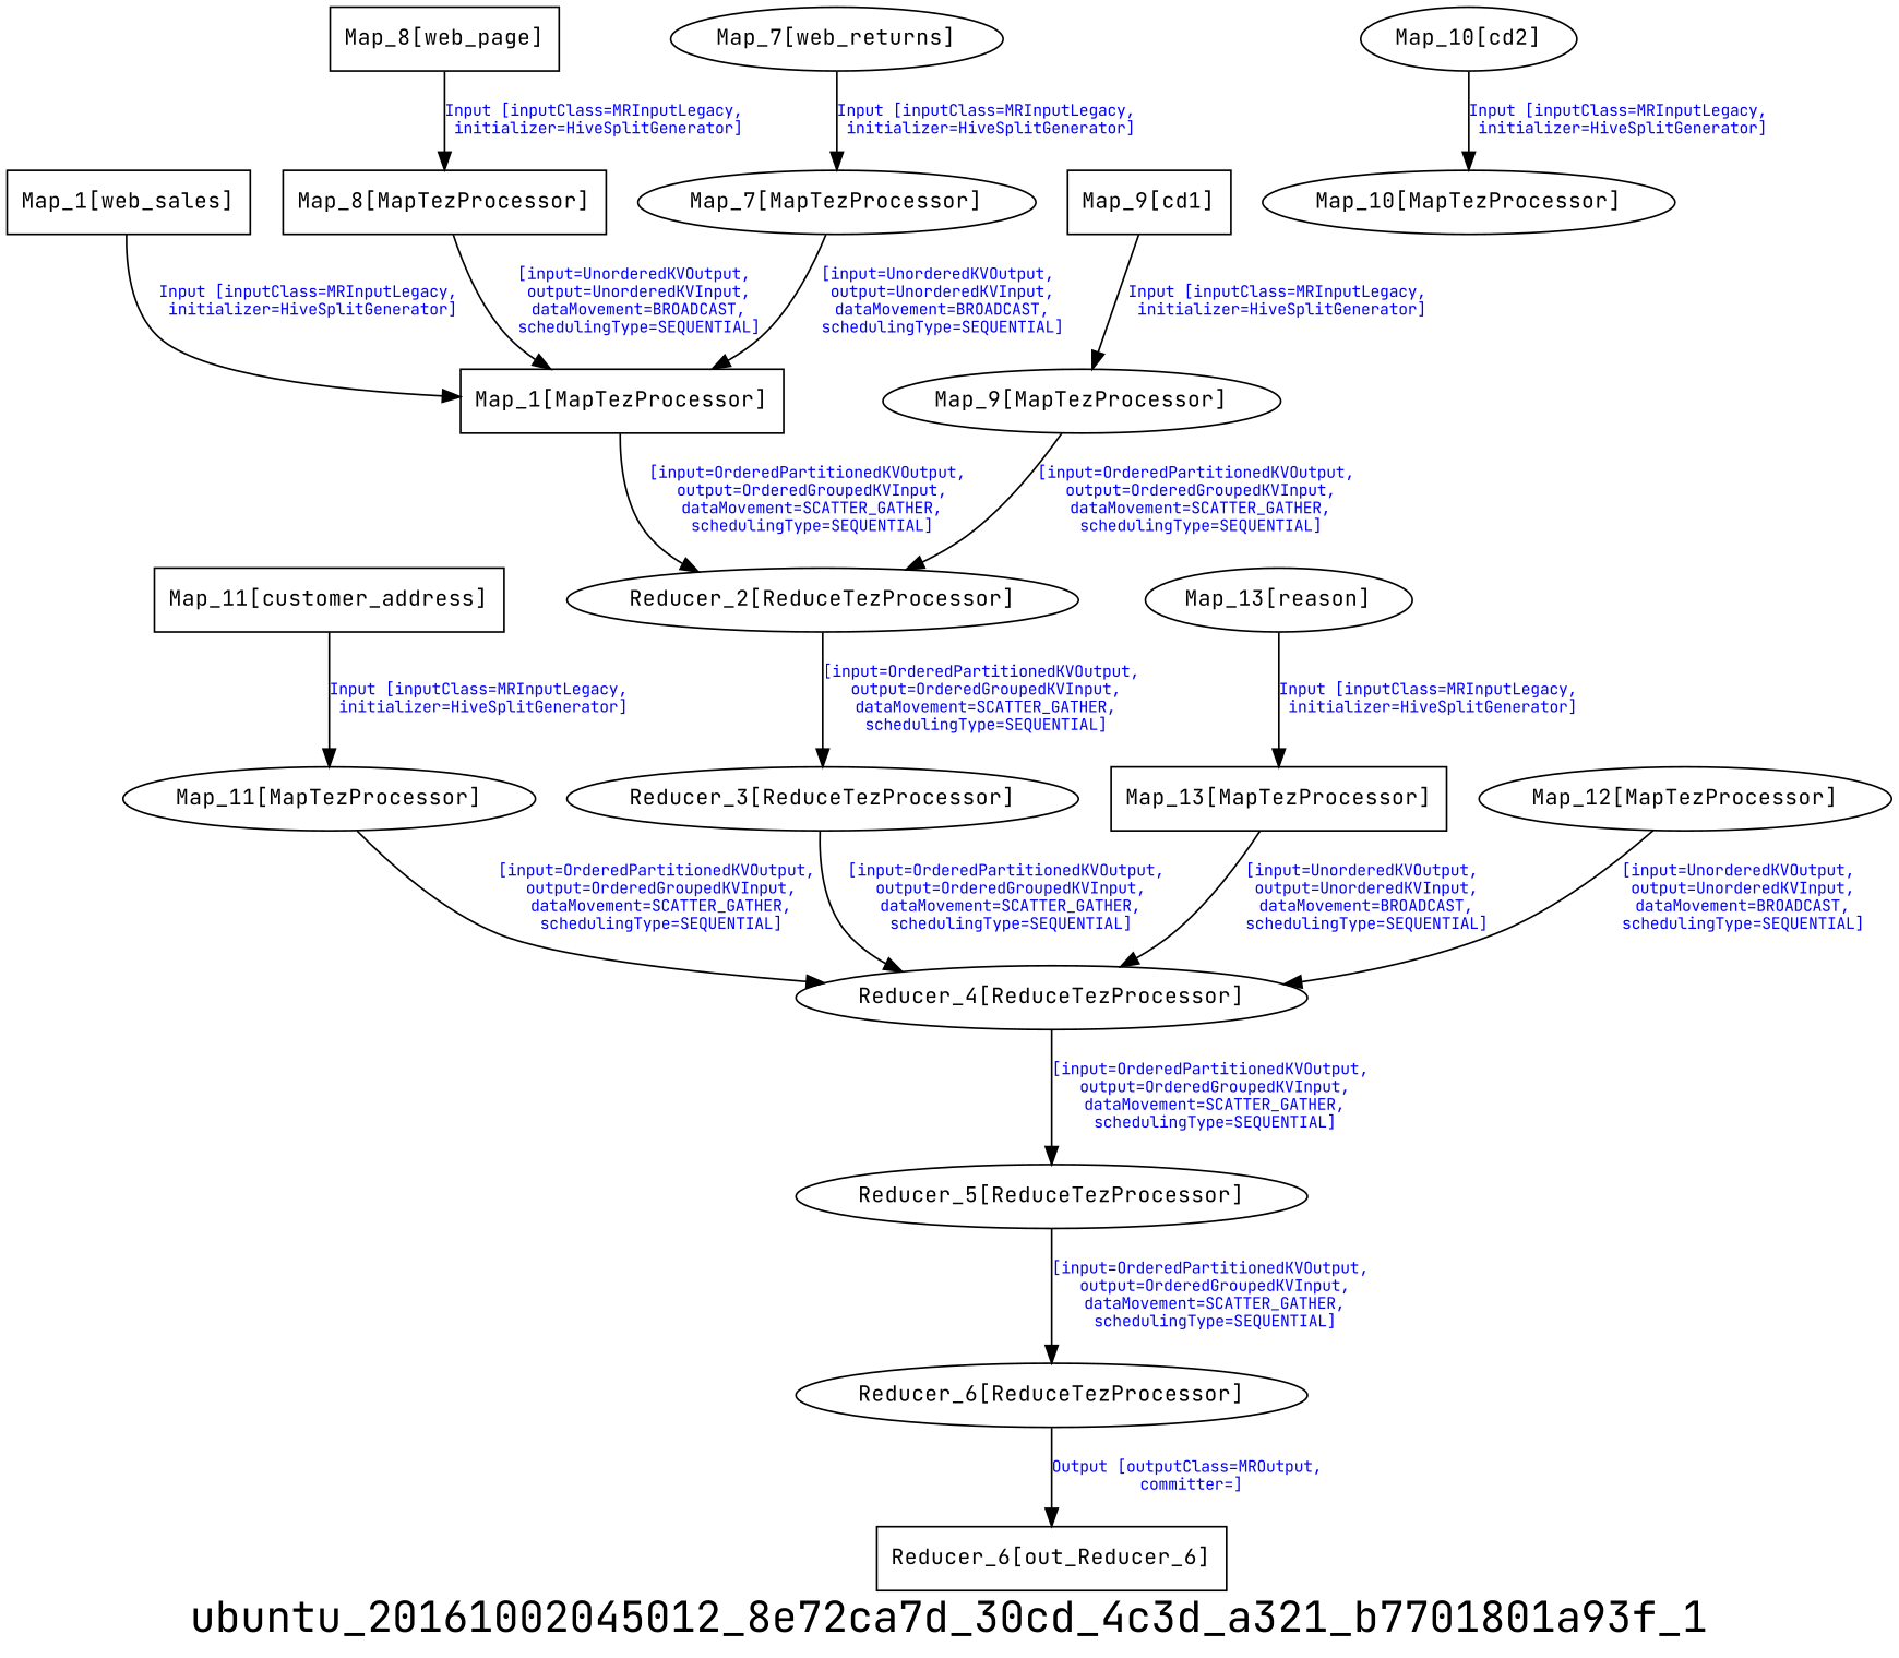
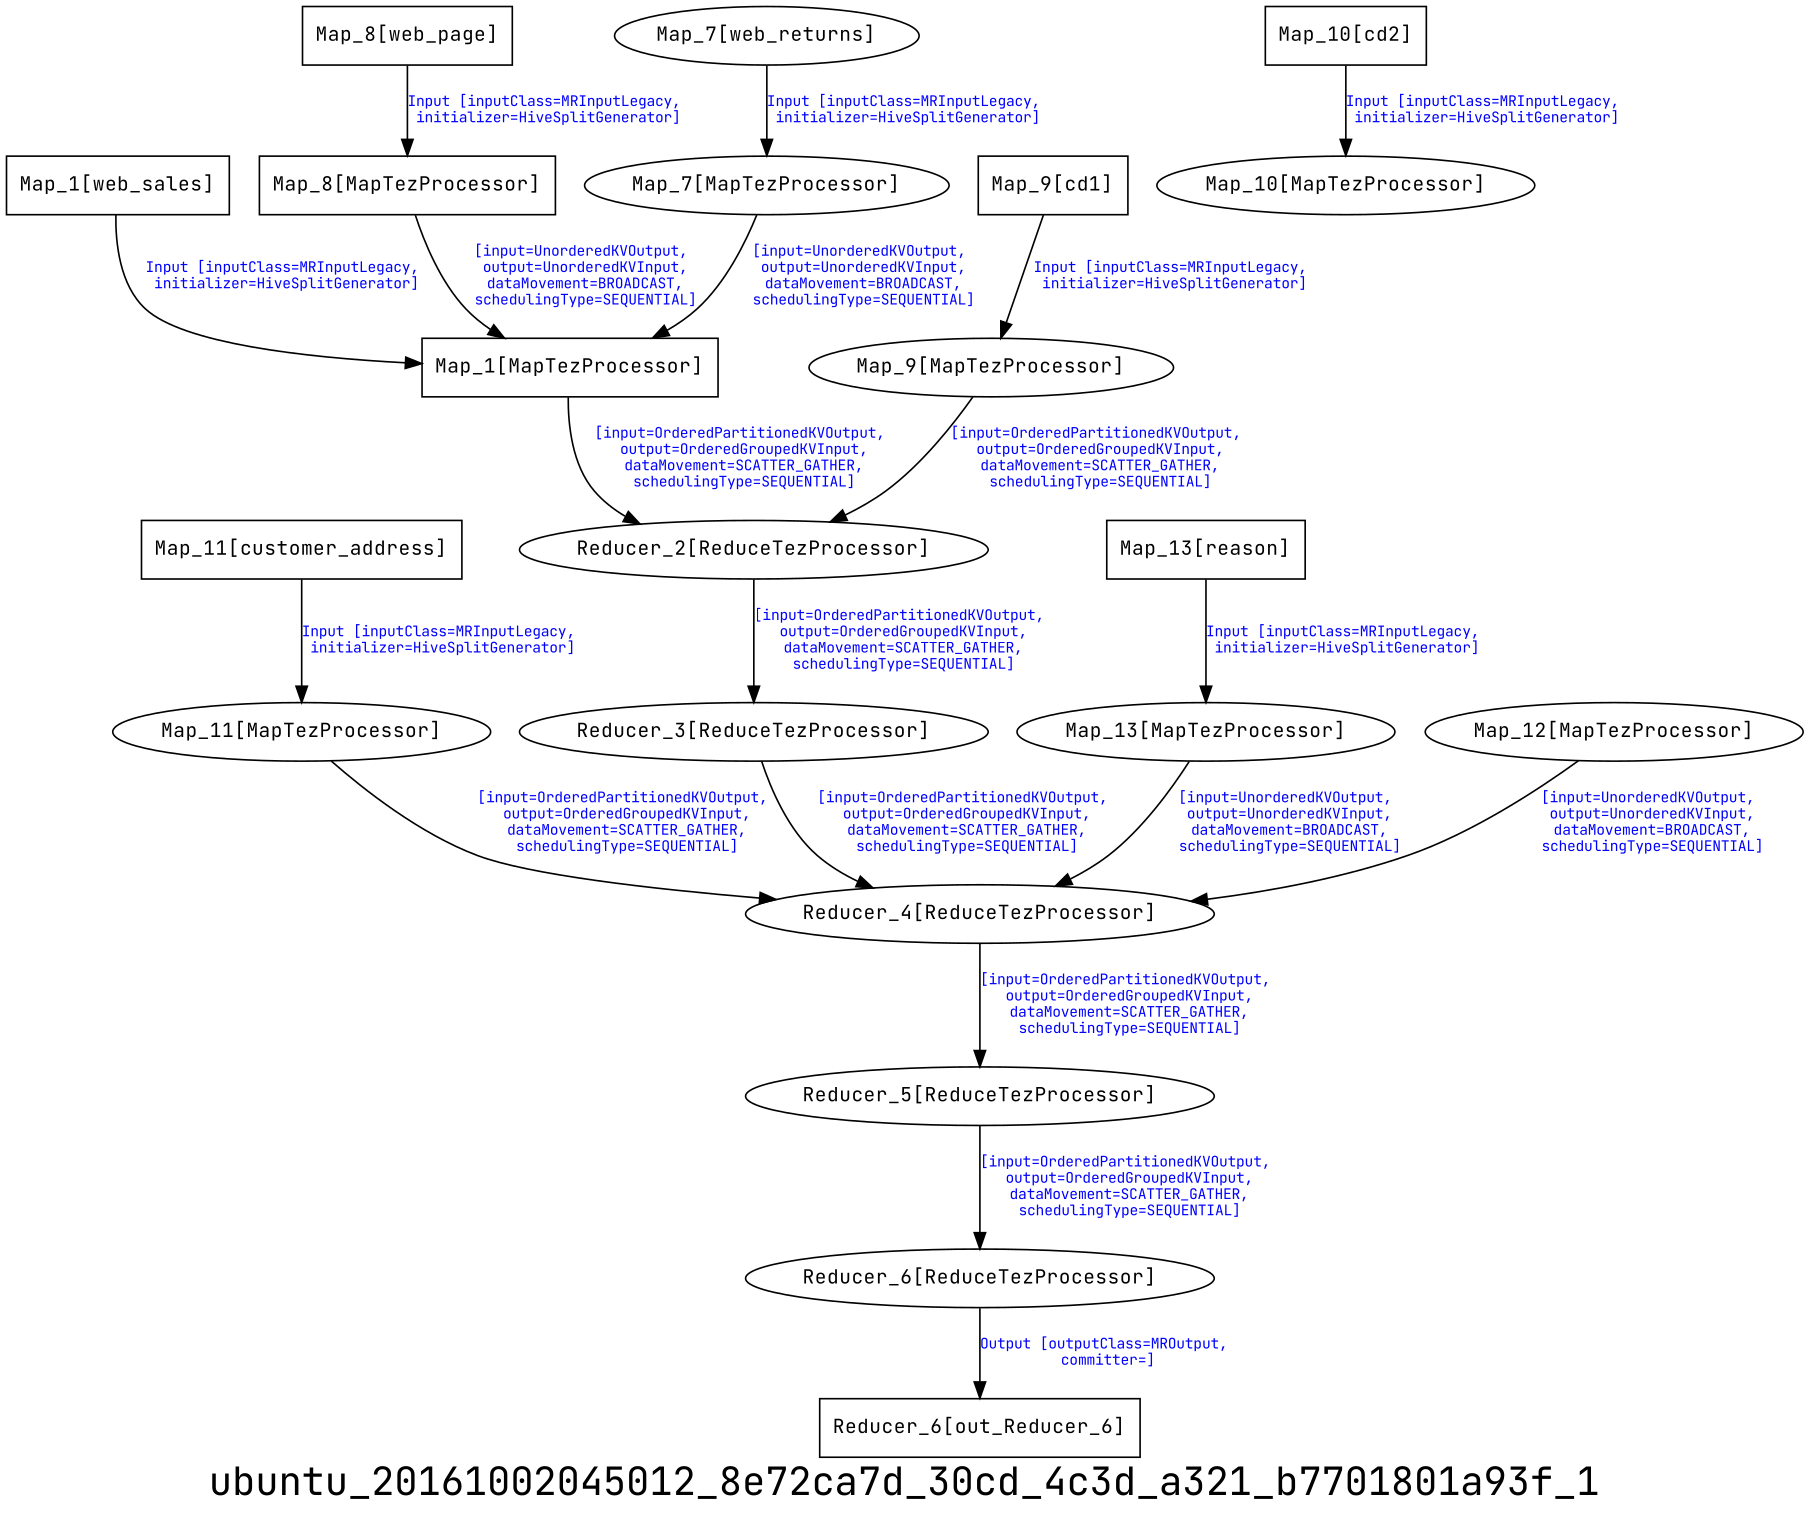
  digraph {
    fontname="JetBrains Mono"
    fontsize=24
    label=ubuntu_20161002045012_8e72ca7d_30cd_4c3d_a321_b7701801a93f_1
    node [fontname="JetBrains Mono" fontsize=12]
    edge [fontcolor=blue fontname="JetBrains Mono" fontsize=9]
    n1 [label="Map_11[customer_address]" shape=box]
    n2 [label="Map_11[MapTezProcessor]"]
    n3 [label="Reducer_4[ReduceTezProcessor]"]
    n4 [label="Reducer_5[ReduceTezProcessor]"]
-   n5 [label="Map_10[cd2]" shape=ellipse]
+   n5 [label="Map_10[cd2]" shape=box]
    n6 [label="Map_10[MapTezProcessor]"]
    n7 [label="Reducer_3[ReduceTezProcessor]"]
    n8 [label="Map_1[web_sales]" shape=box]
    n9 [label="Map_1[MapTezProcessor]" shape=box]
    n10 [label="Reducer_2[ReduceTezProcessor]"]
    n11 [label="Map_8[web_page]" shape=box]
    n12 [label="Map_8[MapTezProcessor]" shape=box]
-   n13 [label="Map_13[reason]" shape=ellipse]
-   n14 [label="Map_13[MapTezProcessor]" shape=box]
+   n13 [label="Map_13[reason]" shape=box]
+   n14 [label="Map_13[MapTezProcessor]"]
    n15 [label="Reducer_6[ReduceTezProcessor]"]
    n16 [label="Reducer_6[out_Reducer_6]" shape=box]
    n17 [label="Map_9[cd1]" shape=box]
    n18 [label="Map_9[MapTezProcessor]"]
    n19 [label="Map_12[MapTezProcessor]"]
    n20 [label="Map_7[MapTezProcessor]"]
    n21 [label="Map_7[web_returns]" shape=ellipse]
    n1 -> n2 [label="Input [inputClass=MRInputLegacy,\n initializer=HiveSplitGenerator]"]
    n2 -> n3 [label="[input=OrderedPartitionedKVOutput,\n output=OrderedGroupedKVInput,\n dataMovement=SCATTER_GATHER,\n schedulingType=SEQUENTIAL]"]
    n3 -> n4 [label="[input=OrderedPartitionedKVOutput,\n output=OrderedGroupedKVInput,\n dataMovement=SCATTER_GATHER,\n schedulingType=SEQUENTIAL]"]
    n4 -> n15 [label="[input=OrderedPartitionedKVOutput,\n output=OrderedGroupedKVInput,\n dataMovement=SCATTER_GATHER,\n schedulingType=SEQUENTIAL]"]
    n5 -> n6 [label="Input [inputClass=MRInputLegacy,\n initializer=HiveSplitGenerator]"]
    n7 -> n3 [label="[input=OrderedPartitionedKVOutput,\n output=OrderedGroupedKVInput,\n dataMovement=SCATTER_GATHER,\n schedulingType=SEQUENTIAL]"]
    n8 -> n9 [label="Input [inputClass=MRInputLegacy,\n initializer=HiveSplitGenerator]"]
    n9 -> n10 [label="[input=OrderedPartitionedKVOutput,\n output=OrderedGroupedKVInput,\n dataMovement=SCATTER_GATHER,\n schedulingType=SEQUENTIAL]"]
    n10 -> n7 [label="[input=OrderedPartitionedKVOutput,\n output=OrderedGroupedKVInput,\n dataMovement=SCATTER_GATHER,\n schedulingType=SEQUENTIAL]"]
    n11 -> n12 [label="Input [inputClass=MRInputLegacy,\n initializer=HiveSplitGenerator]"]
    n12 -> n9 [label="[input=UnorderedKVOutput,\n output=UnorderedKVInput,\n dataMovement=BROADCAST,\n schedulingType=SEQUENTIAL]"]
    n13 -> n14 [label="Input [inputClass=MRInputLegacy,\n initializer=HiveSplitGenerator]"]
    n14 -> n3 [label="[input=UnorderedKVOutput,\n output=UnorderedKVInput,\n dataMovement=BROADCAST,\n schedulingType=SEQUENTIAL]"]
    n15 -> n16 [label="Output [outputClass=MROutput,\n committer=]"]
    n17 -> n18 [label="Input [inputClass=MRInputLegacy,\n initializer=HiveSplitGenerator]"]
    n18 -> n10 [label="[input=OrderedPartitionedKVOutput,\n output=OrderedGroupedKVInput,\n dataMovement=SCATTER_GATHER,\n schedulingType=SEQUENTIAL]"]
    n19 -> n3 [label="[input=UnorderedKVOutput,\n output=UnorderedKVInput,\n dataMovement=BROADCAST,\n schedulingType=SEQUENTIAL]"]
    n20 -> n9 [label="[input=UnorderedKVOutput,\n output=UnorderedKVInput,\n dataMovement=BROADCAST,\n schedulingType=SEQUENTIAL]"]
    n21 -> n20 [label="Input [inputClass=MRInputLegacy,\n initializer=HiveSplitGenerator]"]
  }
